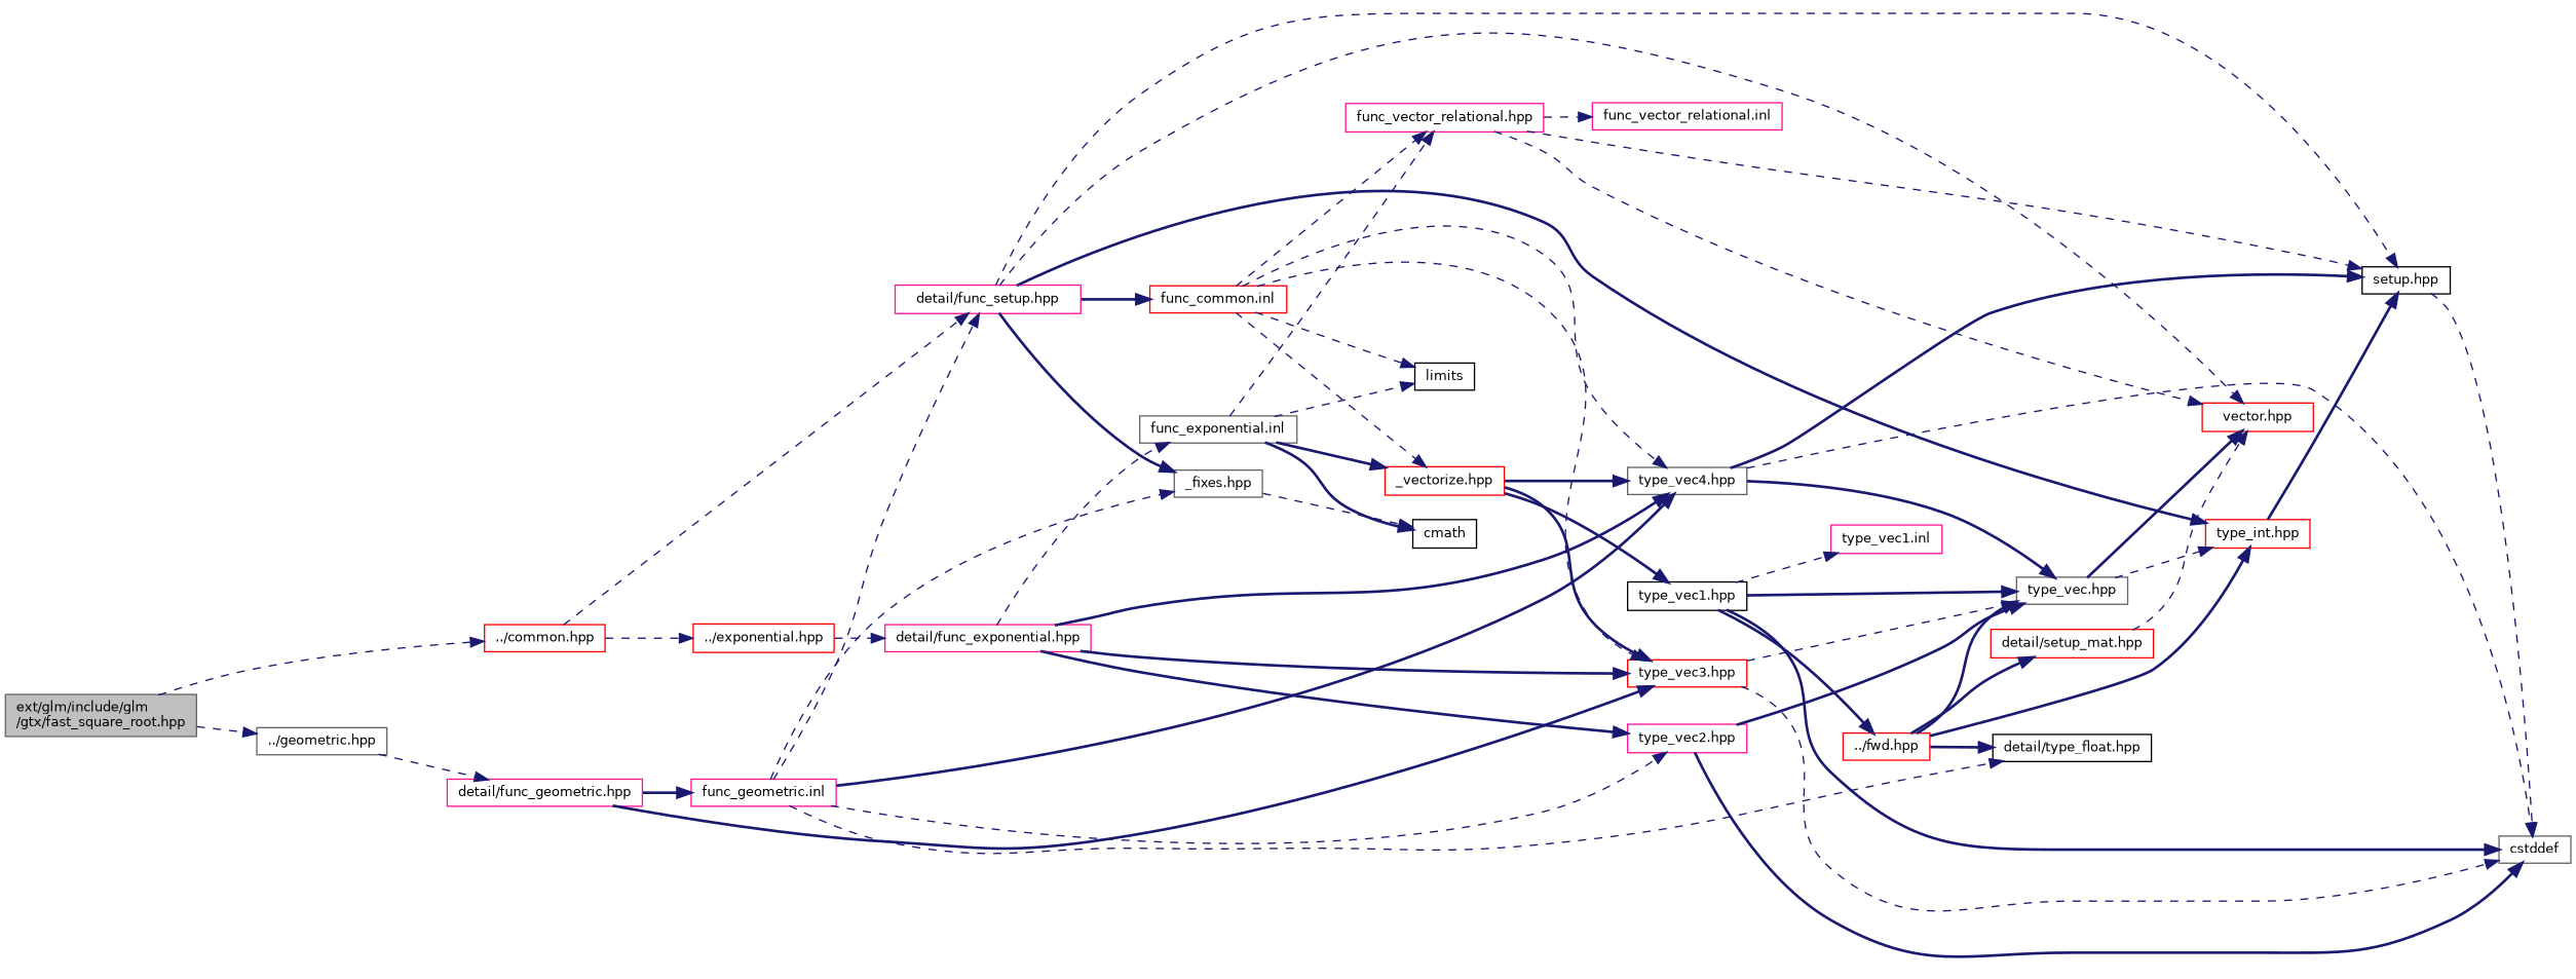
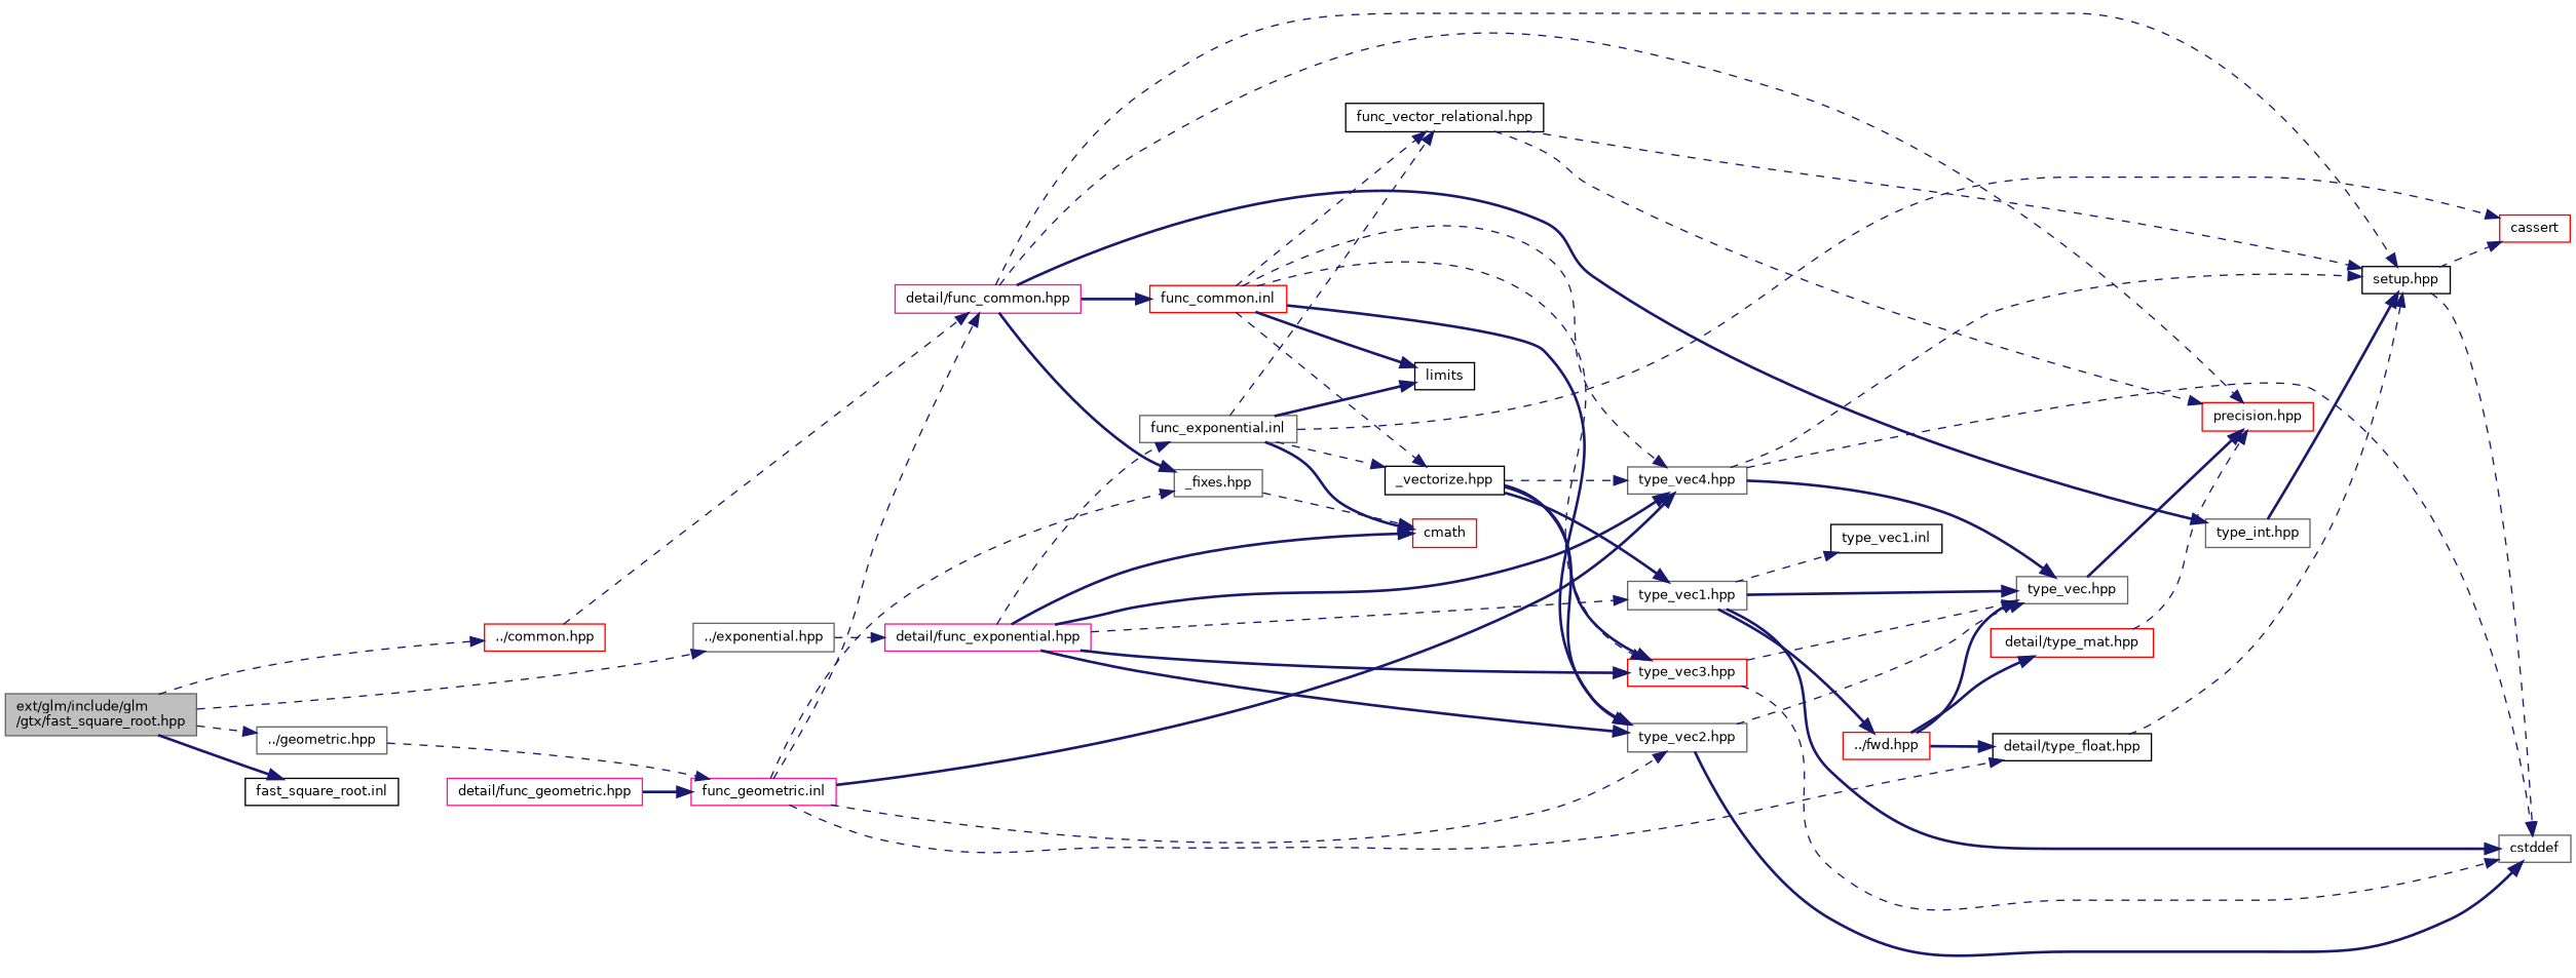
  digraph {
    rankdir=LR
    node [color=red fillcolor=white fontname=Helvetica fontsize=10 shape=record style=filled]
    edge [color=midnightblue fontname=Helvetica fontsize=10 labelfontname=Helvetica labelfontsize=10 style=dashed]
    n1 [color=gray40 fillcolor=grey75 fontcolor=black height=0.2 label="ext/glm/include/glm\l/gtx/fast_square_root.hpp" width=0.4]
    n2 [height=0.2 label="../common.hpp" width=0.4]
-   n3 [height=0.2 label="../exponential.hpp" width=0.4]
+   n3 [color=gray40 height=0.2 label="../exponential.hpp" width=0.4]
    n4 [color=gray40 height=0.2 label="../geometric.hpp" width=0.4]
-   n6 [color=deeppink height=0.2 label="detail/func_setup.hpp" width=0.4]
+   n5 [color=black height=0.2 label="fast_square_root.inl" width=0.4]
+   n6 [color=deeppink height=0.2 label="detail/func_common.hpp" width=0.4]
    n7 [color=deeppink height=0.2 label="detail/func_exponential.hpp" width=0.4]
    n8 [color=deeppink height=0.2 label="detail/func_geometric.hpp" width=0.4]
    n9 [color=black height=0.2 label="setup.hpp" width=0.4]
-   n10 [height=0.2 label="vector.hpp" width=0.4]
-   n11 [height=0.2 label="type_int.hpp" width=0.4]
+   n10 [height=0.2 label="precision.hpp" width=0.4]
+   n11 [color=gray40 height=0.2 label="type_int.hpp" width=0.4]
    n12 [color=gray40 height=0.2 label="_fixes.hpp" width=0.4]
    n13 [height=0.2 label="func_common.inl" width=0.4]
+   n14 [height=0.2 label=cassert width=0.4]
    n15 [color=gray40 height=0.2 label=cstddef width=0.4]
-   n16 [color=black height=0.2 label=cmath width=0.4]
-   n17 [color=deeppink height=0.2 label="func_vector_relational.hpp" width=0.4]
+   n16 [height=0.2 label=cmath width=0.4]
+   n17 [color=black height=0.2 label="func_vector_relational.hpp" width=0.4]
    n18 [color=black height=0.2 label=limits width=0.4]
-   n19 [color=deeppink height=0.2 label="type_vec2.hpp" width=0.4]
+   n19 [color=gray40 height=0.2 label="type_vec2.hpp" width=0.4]
    n20 [height=0.2 label="type_vec3.hpp" width=0.4]
    n21 [color=gray40 height=0.2 label="type_vec4.hpp" width=0.4]
-   n22 [height=0.2 label="_vectorize.hpp" width=0.4]
-   n23 [color=deeppink height=0.2 label="func_vector_relational.inl" width=0.4]
+   n22 [color=black height=0.2 label="_vectorize.hpp" width=0.4]
    n24 [color=gray40 height=0.2 label="type_vec.hpp" width=0.4]
-   n25 [color=black height=0.2 label="type_vec1.hpp" width=0.4]
+   n25 [color=gray40 height=0.2 label="type_vec1.hpp" width=0.4]
    n26 [height=0.2 label="../fwd.hpp" width=0.4]
-   n27 [color=deeppink height=0.2 label="type_vec1.inl" width=0.4]
+   n27 [color=black height=0.2 label="type_vec1.inl" width=0.4]
    n28 [color=black height=0.2 label="detail/type_float.hpp" width=0.4]
-   n29 [height=0.2 label="detail/setup_mat.hpp" width=0.4]
+   n29 [height=0.2 label="detail/type_mat.hpp" width=0.4]
    n30 [color=gray40 height=0.2 label="func_exponential.inl" width=0.4]
    n31 [color=deeppink height=0.2 label="func_geometric.inl" width=0.4]
    n1 -> n2
-   n2 -> n3
+   n1 -> n3
    n1 -> n4
+   n1 -> n5 [style=bold]
    n2 -> n6
    n3 -> n7
-   n4 -> n8
+   n4 -> n31
    n6 -> n9
    n6 -> n10
    n6 -> n11 [style=bold]
    n6 -> n12 [style=bold]
    n6 -> n13 [style=bold]
+   n7 -> n16 [style=bold]
    n7 -> n19 [style=bold]
    n7 -> n20 [style=bold]
    n7 -> n21 [style=bold]
+   n7 -> n25
    n7 -> n30
-   n8 -> n20 [style=bold]
    n8 -> n31 [style=bold]
+   n9 -> n14
    n9 -> n15
    n11 -> n9 [style=bold]
    n12 -> n16
    n13 -> n17
-   n13 -> n18
+   n13 -> n18 [style=bold]
+   n13 -> n19 [style=bold]
    n13 -> n20
    n13 -> n21
    n13 -> n22
    n17 -> n9
    n17 -> n10
-   n17 -> n23
    n19 -> n15 [style=bold]
-   n19 -> n24 [style=bold]
+   n19 -> n24
    n20 -> n15
    n20 -> n24
-   n21 -> n9 [style=bold]
+   n21 -> n9
    n21 -> n15
    n21 -> n24 [style=bold]
+   n22 -> n19 [style=bold]
    n22 -> n20 [style=bold]
-   n22 -> n21 [style=bold]
+   n22 -> n21
    n22 -> n25 [style=bold]
    n24 -> n10 [style=bold]
-   n24 -> n11
    n25 -> n15 [style=bold]
    n25 -> n24 [style=bold]
    n25 -> n26 [style=bold]
    n25 -> n27
-   n26 -> n11 [style=bold]
    n26 -> n24 [style=bold]
    n26 -> n28 [style=bold]
    n26 -> n29 [style=bold]
+   n28 -> n9
    n29 -> n10
+   n30 -> n14
    n30 -> n16 [style=bold]
    n30 -> n17
-   n30 -> n18
-   n30 -> n22 [style=bold]
+   n30 -> n18 [style=bold]
+   n30 -> n22
    n31 -> n6
    n31 -> n12
    n31 -> n19
    n31 -> n21 [style=bold]
    n31 -> n28
  }
